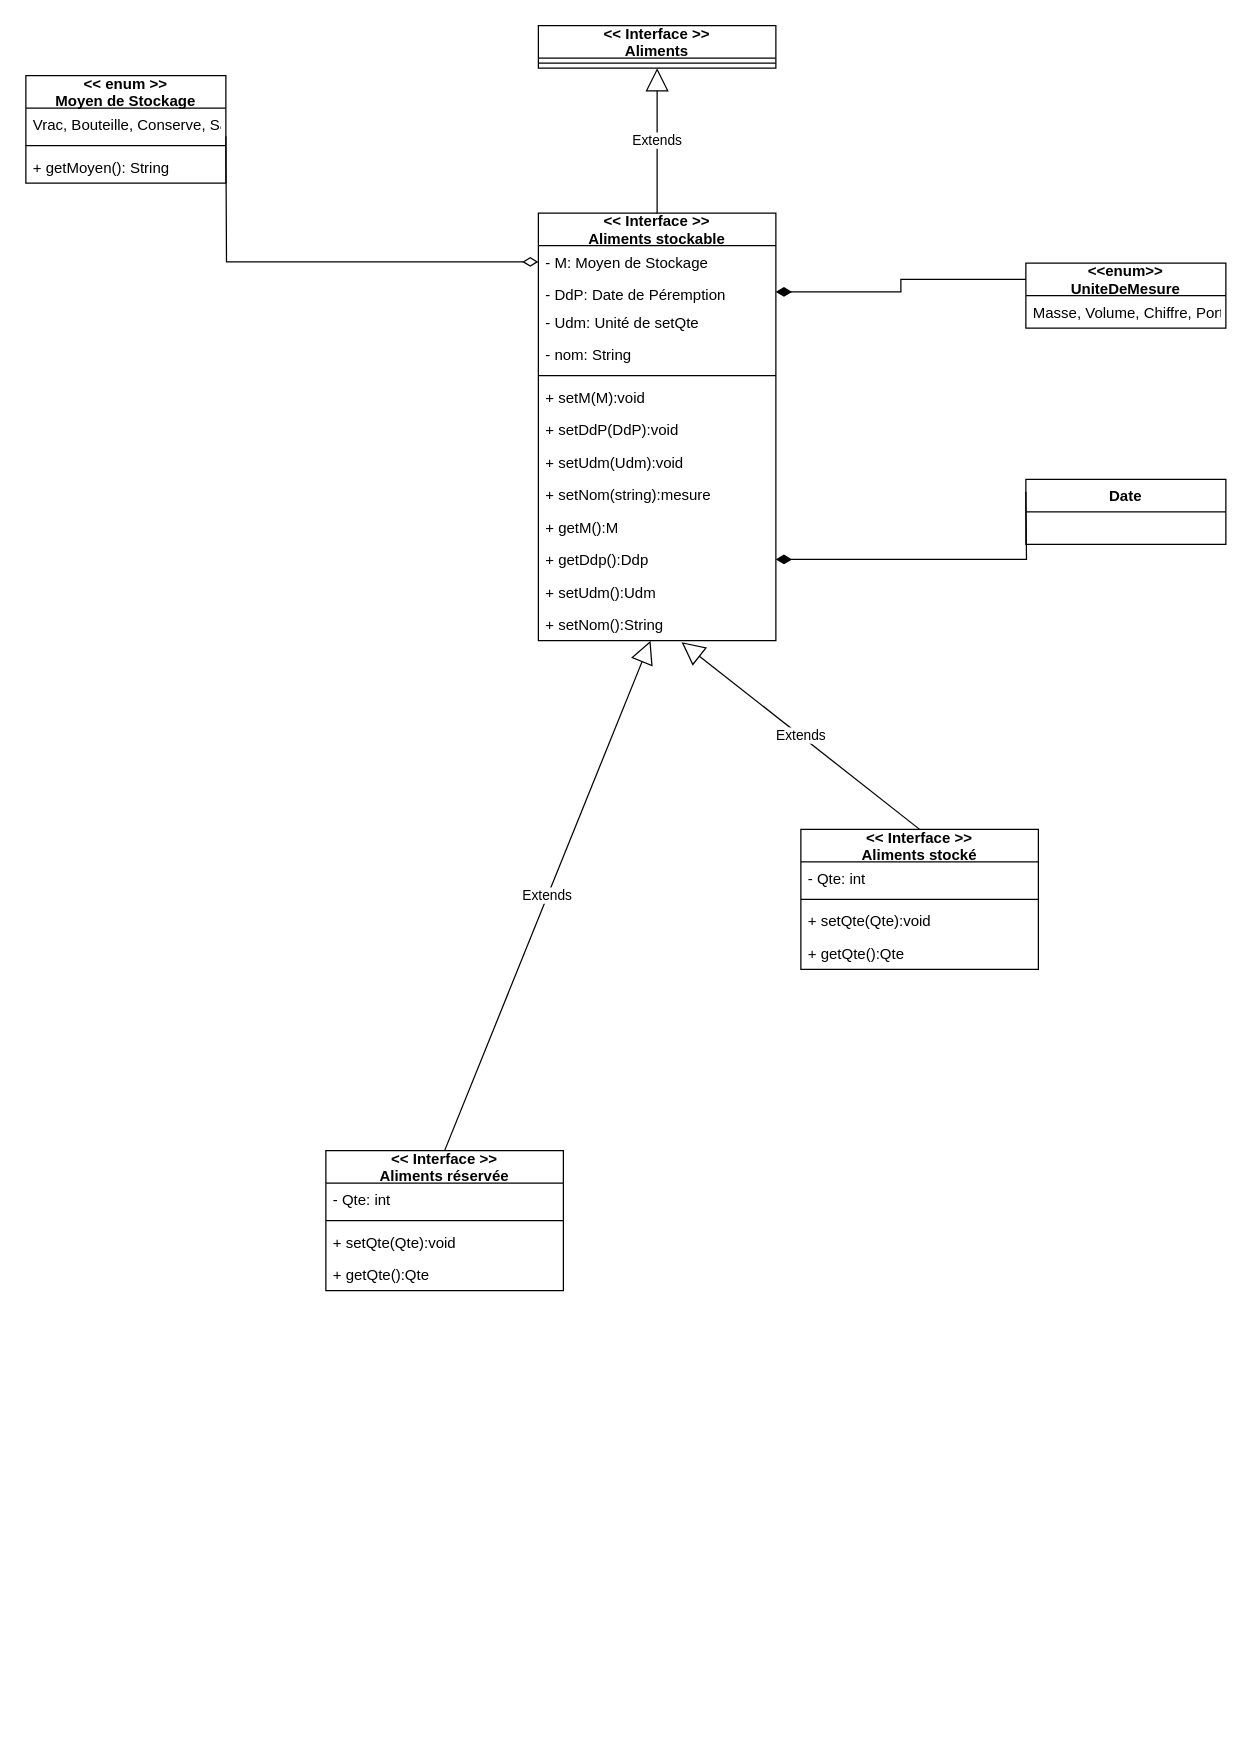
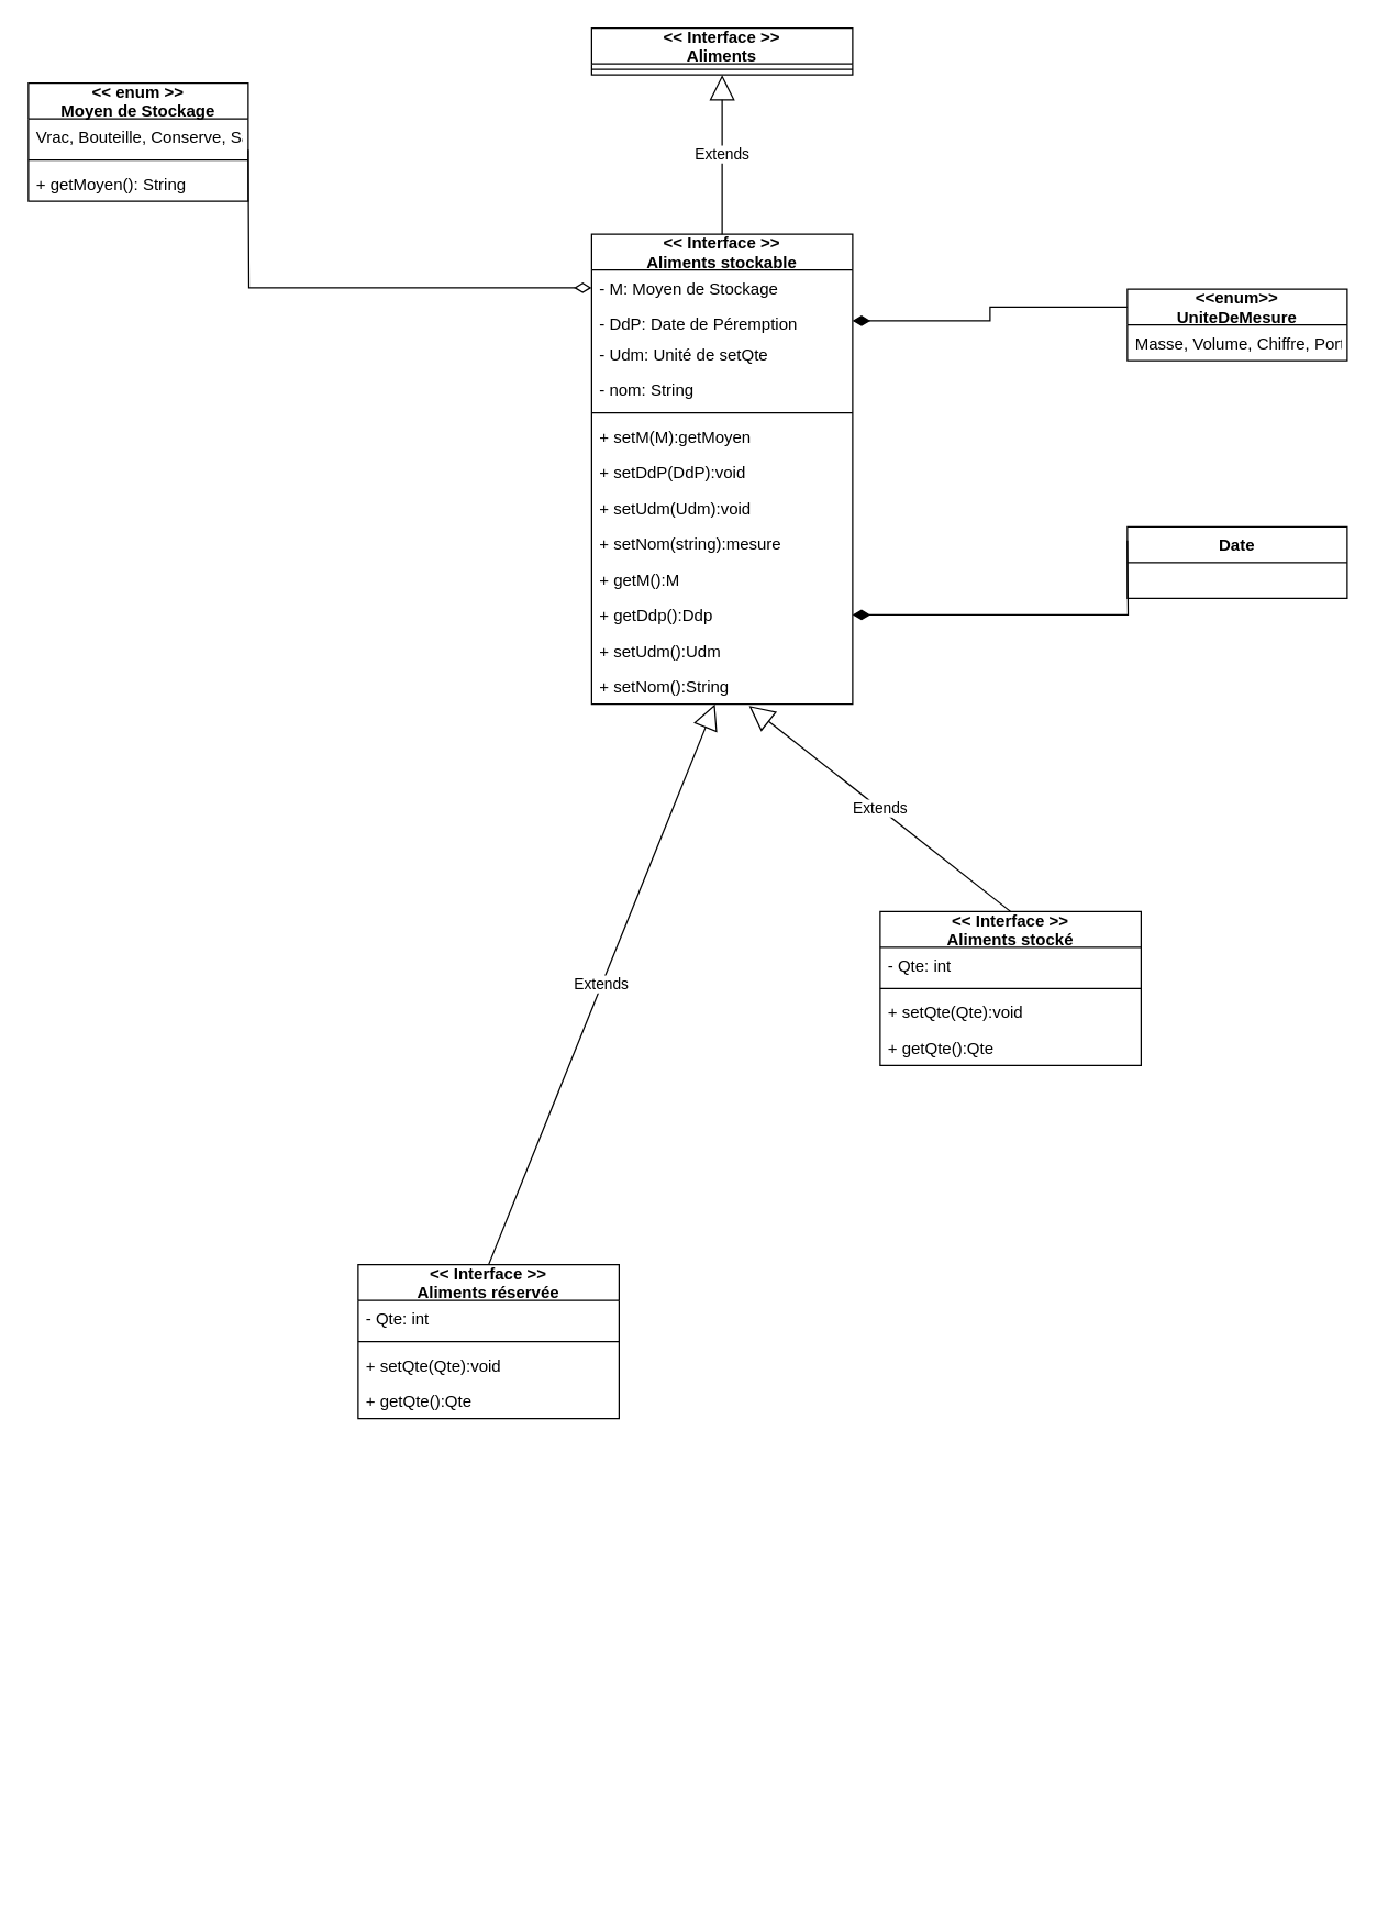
  <mxCell id="0" />
  <mxCell id="1" parent="0" />
  <mxCell id="2" value="" style="text;strokeColor=none;fillColor=none;align=left;verticalAlign=middle;spacingTop=-1;spacingLeft=4;spacingRight=4;rotatable=0;labelPosition=right;points=[];portConstraint=eastwest;" parent="1" vertex="1"><mxGeometry x="610" y="1360" width="20" height="14" as="geometry" /></mxCell>
  <mxCell id="3" value="" style="text;strokeColor=none;fillColor=none;align=left;verticalAlign=middle;spacingTop=-1;spacingLeft=4;spacingRight=4;rotatable=0;labelPosition=right;points=[];portConstraint=eastwest;" parent="1" vertex="1"><mxGeometry x="490" y="1270" width="20" height="14" as="geometry" /></mxCell>
  <mxCell id="4" value="&lt;&lt; enum &gt;&gt;&#10;Moyen de Stockage" style="swimlane;fontStyle=1;align=center;verticalAlign=middle;childLayout=stackLayout;horizontal=1;startSize=26;horizontalStack=0;resizeParent=1;resizeParentMax=0;resizeLast=0;collapsible=1;marginBottom=0;" parent="1" vertex="1"><mxGeometry x="20" y="60" width="160" height="86" as="geometry" /></mxCell>
  <mxCell id="5" value="Vrac, Bouteille, Conserve, Sachet" style="text;strokeColor=none;fillColor=none;align=left;verticalAlign=top;spacingLeft=4;spacingRight=4;overflow=hidden;rotatable=0;points=[[0,0.5],[1,0.5]];portConstraint=eastwest;" parent="4" vertex="1"><mxGeometry y="26" width="160" height="26" as="geometry" /></mxCell>
  <mxCell id="6" value="" style="line;strokeWidth=1;fillColor=none;align=left;verticalAlign=middle;spacingTop=-1;spacingLeft=3;spacingRight=3;rotatable=0;labelPosition=right;points=[];portConstraint=eastwest;strokeColor=inherit;" parent="4" vertex="1"><mxGeometry y="52" width="160" height="8" as="geometry" /></mxCell>
  <mxCell id="7" value="+ getMoyen(): String" style="text;strokeColor=none;fillColor=none;align=left;verticalAlign=top;spacingLeft=4;spacingRight=4;overflow=hidden;rotatable=0;points=[[0,0.5],[1,0.5]];portConstraint=eastwest;" parent="4" vertex="1"><mxGeometry y="60" width="160" height="26" as="geometry" /></mxCell>
  <mxCell id="8" value="Date" style="swimlane;fontStyle=1;align=center;verticalAlign=top;childLayout=stackLayout;horizontal=1;startSize=26;horizontalStack=0;resizeParent=1;resizeParentMax=0;resizeLast=0;collapsible=1;marginBottom=0;" parent="1" vertex="1"><mxGeometry x="820" y="383" width="160" height="52" as="geometry" /></mxCell>
  <mxCell id="9" style="edgeStyle=orthogonalEdgeStyle;rounded=0;orthogonalLoop=1;jettySize=auto;html=1;exitX=0;exitY=0.25;exitDx=0;exitDy=0;strokeWidth=1;endArrow=diamondThin;endFill=1;endSize=10;entryX=1;entryY=0.5;entryDx=0;entryDy=0;" parent="1" source="10" target="15" edge="1"><mxGeometry relative="1" as="geometry"><mxPoint x="710" y="270" as="targetPoint" /></mxGeometry></mxCell>
  <mxCell id="10" value="&lt;&lt;enum&gt;&gt;&#10;UniteDeMesure" style="swimlane;fontStyle=1;align=center;verticalAlign=middle;childLayout=stackLayout;horizontal=1;startSize=26;horizontalStack=0;resizeParent=1;resizeParentMax=0;resizeLast=0;collapsible=1;marginBottom=0;" parent="1" vertex="1"><mxGeometry x="820" y="210" width="160" height="52" as="geometry" /></mxCell>
  <mxCell id="11" value="Masse, Volume, Chiffre, Portion" style="text;strokeColor=none;fillColor=none;align=left;verticalAlign=top;spacingLeft=4;spacingRight=4;overflow=hidden;rotatable=0;points=[[0,0.5],[1,0.5]];portConstraint=eastwest;fontSize=12;" parent="10" vertex="1"><mxGeometry y="26" width="160" height="26" as="geometry" /></mxCell>
  <mxCell id="12" value="" style="text;strokeColor=none;fillColor=none;align=left;verticalAlign=middle;spacingTop=-1;spacingLeft=4;spacingRight=4;rotatable=0;labelPosition=right;points=[];portConstraint=eastwest;" parent="1" vertex="1"><mxGeometry x="480" y="1050" width="20" height="14" as="geometry" /></mxCell>
  <mxCell id="13" value="&lt;&lt; Interface &gt;&gt;&#10;Aliments stockable" style="swimlane;fontStyle=1;align=center;verticalAlign=middle;childLayout=stackLayout;horizontal=1;startSize=26;horizontalStack=0;resizeParent=1;resizeParentMax=0;resizeLast=0;collapsible=1;marginBottom=0;rounded=0;shadow=0;glass=0;" parent="1" vertex="1"><mxGeometry x="430" y="170" width="190" height="342" as="geometry"><mxRectangle x="270" y="150" width="100" height="30" as="alternateBounds" /></mxGeometry></mxCell>
  <mxCell id="14" value="- M: Moyen de Stockage" style="text;strokeColor=none;fillColor=none;align=left;verticalAlign=top;spacingLeft=4;spacingRight=4;overflow=hidden;rotatable=0;points=[[0,0.5],[1,0.5]];portConstraint=eastwest;fontSize=12;" parent="13" vertex="1"><mxGeometry y="26" width="190" height="26" as="geometry" /></mxCell>
  <mxCell id="15" value="- DdP: Date de Péremption" style="text;strokeColor=none;fillColor=none;align=left;verticalAlign=top;spacingLeft=4;spacingRight=4;overflow=hidden;rotatable=0;points=[[0,0.5],[1,0.5]];portConstraint=eastwest;" parent="13" vertex="1"><mxGeometry y="52" width="190" height="22" as="geometry" /></mxCell>
  <mxCell id="16" value="- Udm: Unité de setQte" style="text;strokeColor=none;fillColor=none;align=left;verticalAlign=top;spacingLeft=4;spacingRight=4;overflow=hidden;rotatable=0;points=[[0,0.5],[1,0.5]];portConstraint=eastwest;fontSize=12;" parent="13" vertex="1"><mxGeometry y="74" width="190" height="26" as="geometry" /></mxCell>
  <mxCell id="17" value="- nom: String" style="text;strokeColor=none;fillColor=none;align=left;verticalAlign=top;spacingLeft=4;spacingRight=4;overflow=hidden;rotatable=0;points=[[0,0.5],[1,0.5]];portConstraint=eastwest;fontSize=12;" parent="13" vertex="1"><mxGeometry y="100" width="190" height="26" as="geometry" /></mxCell>
  <mxCell id="18" value="" style="line;strokeWidth=1;fillColor=none;align=left;verticalAlign=middle;spacingTop=-1;spacingLeft=3;spacingRight=3;rotatable=0;labelPosition=right;points=[];portConstraint=eastwest;strokeColor=inherit;" parent="13" vertex="1"><mxGeometry y="126" width="190" height="8" as="geometry" /></mxCell>
- <mxCell id="19" value="+ setM(M):void" style="text;strokeColor=none;fillColor=none;align=left;verticalAlign=top;spacingLeft=4;spacingRight=4;overflow=hidden;rotatable=0;points=[[0,0.5],[1,0.5]];portConstraint=eastwest;" parent="13" vertex="1"><mxGeometry y="134" width="190" height="26" as="geometry" /></mxCell>
+ <mxCell id="19" value="+ setM(M):getMoyen" style="text;strokeColor=none;fillColor=none;align=left;verticalAlign=top;spacingLeft=4;spacingRight=4;overflow=hidden;rotatable=0;points=[[0,0.5],[1,0.5]];portConstraint=eastwest;" parent="13" vertex="1"><mxGeometry y="134" width="190" height="26" as="geometry" /></mxCell>
  <mxCell id="20" value="+ setDdP(DdP):void" style="text;strokeColor=none;fillColor=none;align=left;verticalAlign=top;spacingLeft=4;spacingRight=4;overflow=hidden;rotatable=0;points=[[0,0.5],[1,0.5]];portConstraint=eastwest;" parent="13" vertex="1"><mxGeometry y="160" width="190" height="26" as="geometry" /></mxCell>
  <mxCell id="21" value="+ setUdm(Udm):void" style="text;strokeColor=none;fillColor=none;align=left;verticalAlign=top;spacingLeft=4;spacingRight=4;overflow=hidden;rotatable=0;points=[[0,0.5],[1,0.5]];portConstraint=eastwest;" parent="13" vertex="1"><mxGeometry y="186" width="190" height="26" as="geometry" /></mxCell>
  <mxCell id="22" value="+ setNom(string):mesure" style="text;strokeColor=none;fillColor=none;align=left;verticalAlign=top;spacingLeft=4;spacingRight=4;overflow=hidden;rotatable=0;points=[[0,0.5],[1,0.5]];portConstraint=eastwest;" parent="13" vertex="1"><mxGeometry y="212" width="190" height="26" as="geometry" /></mxCell>
  <mxCell id="23" value="+ getM():M" style="text;strokeColor=none;fillColor=none;align=left;verticalAlign=top;spacingLeft=4;spacingRight=4;overflow=hidden;rotatable=0;points=[[0,0.5],[1,0.5]];portConstraint=eastwest;" parent="13" vertex="1"><mxGeometry y="238" width="190" height="26" as="geometry" /></mxCell>
  <mxCell id="24" value="+ getDdp():Ddp" style="text;strokeColor=none;fillColor=none;align=left;verticalAlign=top;spacingLeft=4;spacingRight=4;overflow=hidden;rotatable=0;points=[[0,0.5],[1,0.5]];portConstraint=eastwest;" parent="13" vertex="1"><mxGeometry y="264" width="190" height="26" as="geometry" /></mxCell>
  <mxCell id="25" value="+ setUdm():Udm" style="text;strokeColor=none;fillColor=none;align=left;verticalAlign=top;spacingLeft=4;spacingRight=4;overflow=hidden;rotatable=0;points=[[0,0.5],[1,0.5]];portConstraint=eastwest;" parent="13" vertex="1"><mxGeometry y="290" width="190" height="26" as="geometry" /></mxCell>
  <mxCell id="26" value="+ setNom():String" style="text;strokeColor=none;fillColor=none;align=left;verticalAlign=top;spacingLeft=4;spacingRight=4;overflow=hidden;rotatable=0;points=[[0,0.5],[1,0.5]];portConstraint=eastwest;" parent="13" vertex="1"><mxGeometry y="316" width="190" height="26" as="geometry" /></mxCell>
  <mxCell id="27" value="&lt;&lt; Interface &gt;&gt;&#10;Aliments" style="swimlane;fontStyle=1;align=center;verticalAlign=middle;childLayout=stackLayout;horizontal=1;startSize=26;horizontalStack=0;resizeParent=1;resizeParentMax=0;resizeLast=0;collapsible=1;marginBottom=0;rounded=0;shadow=0;glass=0;" parent="1" vertex="1"><mxGeometry x="430" y="20" width="190" height="34" as="geometry"><mxRectangle x="270" y="150" width="100" height="30" as="alternateBounds" /></mxGeometry></mxCell>
  <mxCell id="28" value="" style="line;strokeWidth=1;fillColor=none;align=left;verticalAlign=middle;spacingTop=-1;spacingLeft=3;spacingRight=3;rotatable=0;labelPosition=right;points=[];portConstraint=eastwest;strokeColor=inherit;" parent="27" vertex="1"><mxGeometry y="26" width="190" height="8" as="geometry" /></mxCell>
  <mxCell id="29" value="" style="text;strokeColor=none;fillColor=none;align=left;verticalAlign=middle;spacingTop=-1;spacingLeft=4;spacingRight=4;rotatable=0;labelPosition=right;points=[];portConstraint=eastwest;" parent="1" vertex="1"><mxGeometry x="570" y="1055" width="20" height="14" as="geometry" /></mxCell>
  <mxCell id="30" value="" style="text;strokeColor=none;fillColor=none;align=left;verticalAlign=middle;spacingTop=-1;spacingLeft=4;spacingRight=4;rotatable=0;labelPosition=right;points=[];portConstraint=eastwest;" parent="1" vertex="1"><mxGeometry x="430" y="1000" width="20" height="14" as="geometry" /></mxCell>
  <mxCell id="31" value="" style="text;strokeColor=none;fillColor=none;align=left;verticalAlign=middle;spacingTop=-1;spacingLeft=4;spacingRight=4;rotatable=0;labelPosition=right;points=[];portConstraint=eastwest;" parent="1" vertex="1"><mxGeometry x="310" y="910" width="20" height="14" as="geometry" /></mxCell>
  <mxCell id="32" value="&lt;&lt; Interface &gt;&gt;&#10;Aliments stocké" style="swimlane;fontStyle=1;align=center;verticalAlign=middle;childLayout=stackLayout;horizontal=1;startSize=26;horizontalStack=0;resizeParent=1;resizeParentMax=0;resizeLast=0;collapsible=1;marginBottom=0;rounded=0;shadow=0;glass=0;" parent="1" vertex="1"><mxGeometry x="640" y="663" width="190" height="112" as="geometry"><mxRectangle x="270" y="150" width="100" height="30" as="alternateBounds" /></mxGeometry></mxCell>
  <mxCell id="33" value="- Qte: int" style="text;strokeColor=none;fillColor=none;align=left;verticalAlign=top;spacingLeft=4;spacingRight=4;overflow=hidden;rotatable=0;points=[[0,0.5],[1,0.5]];portConstraint=eastwest;fontSize=12;" parent="32" vertex="1"><mxGeometry y="26" width="190" height="26" as="geometry" /></mxCell>
  <mxCell id="34" value="" style="line;strokeWidth=1;fillColor=none;align=left;verticalAlign=middle;spacingTop=-1;spacingLeft=3;spacingRight=3;rotatable=0;labelPosition=right;points=[];portConstraint=eastwest;strokeColor=inherit;" parent="32" vertex="1"><mxGeometry y="52" width="190" height="8" as="geometry" /></mxCell>
  <mxCell id="35" value="+ setQte(Qte):void" style="text;strokeColor=none;fillColor=none;align=left;verticalAlign=top;spacingLeft=4;spacingRight=4;overflow=hidden;rotatable=0;points=[[0,0.5],[1,0.5]];portConstraint=eastwest;" parent="32" vertex="1"><mxGeometry y="60" width="190" height="26" as="geometry" /></mxCell>
  <mxCell id="36" value="+ getQte():Qte" style="text;strokeColor=none;fillColor=none;align=left;verticalAlign=top;spacingLeft=4;spacingRight=4;overflow=hidden;rotatable=0;points=[[0,0.5],[1,0.5]];portConstraint=eastwest;" parent="32" vertex="1"><mxGeometry y="86" width="190" height="26" as="geometry" /></mxCell>
  <mxCell id="37" value="&lt;&lt; Interface &gt;&gt;&#10;Aliments réservée" style="swimlane;fontStyle=1;align=center;verticalAlign=middle;childLayout=stackLayout;horizontal=1;startSize=26;horizontalStack=0;resizeParent=1;resizeParentMax=0;resizeLast=0;collapsible=1;marginBottom=0;rounded=0;shadow=0;glass=0;" parent="1" vertex="1"><mxGeometry x="260" y="920" width="190" height="112" as="geometry"><mxRectangle x="270" y="150" width="100" height="30" as="alternateBounds" /></mxGeometry></mxCell>
  <mxCell id="38" value="- Qte: int" style="text;strokeColor=none;fillColor=none;align=left;verticalAlign=top;spacingLeft=4;spacingRight=4;overflow=hidden;rotatable=0;points=[[0,0.5],[1,0.5]];portConstraint=eastwest;fontSize=12;" parent="37" vertex="1"><mxGeometry y="26" width="190" height="26" as="geometry" /></mxCell>
  <mxCell id="39" value="" style="line;strokeWidth=1;fillColor=none;align=left;verticalAlign=middle;spacingTop=-1;spacingLeft=3;spacingRight=3;rotatable=0;labelPosition=right;points=[];portConstraint=eastwest;strokeColor=inherit;" parent="37" vertex="1"><mxGeometry y="52" width="190" height="8" as="geometry" /></mxCell>
  <mxCell id="40" value="+ setQte(Qte):void" style="text;strokeColor=none;fillColor=none;align=left;verticalAlign=top;spacingLeft=4;spacingRight=4;overflow=hidden;rotatable=0;points=[[0,0.5],[1,0.5]];portConstraint=eastwest;" parent="37" vertex="1"><mxGeometry y="60" width="190" height="26" as="geometry" /></mxCell>
  <mxCell id="41" value="+ getQte():Qte" style="text;strokeColor=none;fillColor=none;align=left;verticalAlign=top;spacingLeft=4;spacingRight=4;overflow=hidden;rotatable=0;points=[[0,0.5],[1,0.5]];portConstraint=eastwest;" parent="37" vertex="1"><mxGeometry y="86" width="190" height="26" as="geometry" /></mxCell>
  <mxCell id="42" value="Extends" style="endArrow=block;endSize=16;endFill=0;html=1;rounded=0;entryX=0.5;entryY=1;entryDx=0;entryDy=0;exitX=0.5;exitY=0;exitDx=0;exitDy=0;" parent="1" source="13" target="27" edge="1"><mxGeometry width="160" relative="1" as="geometry"><mxPoint x="725" y="170" as="sourcePoint" /><mxPoint x="720" y="200" as="targetPoint" /></mxGeometry></mxCell>
  <mxCell id="43" value="Extends" style="endArrow=block;endSize=16;endFill=0;html=1;rounded=0;entryX=0.603;entryY=1.047;entryDx=0;entryDy=0;exitX=0.5;exitY=0;exitDx=0;exitDy=0;entryPerimeter=0;" parent="1" source="32" target="26" edge="1"><mxGeometry width="160" relative="1" as="geometry"><mxPoint x="519.23" y="680" as="sourcePoint" /><mxPoint x="519.23" y="564" as="targetPoint" /></mxGeometry></mxCell>
  <mxCell id="44" value="Extends" style="endArrow=block;endSize=16;endFill=0;html=1;rounded=0;exitX=0.5;exitY=0;exitDx=0;exitDy=0;" parent="1" source="37" target="26" edge="1"><mxGeometry width="160" relative="1" as="geometry"><mxPoint x="365.77" y="924" as="sourcePoint" /><mxPoint x="150" y="825" as="targetPoint" /></mxGeometry></mxCell>
  <mxCell id="45" style="edgeStyle=orthogonalEdgeStyle;rounded=0;orthogonalLoop=1;jettySize=auto;html=1;exitX=0;exitY=0.25;exitDx=0;exitDy=0;strokeWidth=1;endArrow=diamondThin;endFill=1;endSize=10;entryX=1;entryY=0.5;entryDx=0;entryDy=0;" parent="1" target="24" edge="1"><mxGeometry relative="1" as="geometry"><mxPoint x="820" y="392.91" as="sourcePoint" /><mxPoint x="620" y="402.91" as="targetPoint" /></mxGeometry></mxCell>
  <mxCell id="46" style="edgeStyle=orthogonalEdgeStyle;rounded=0;orthogonalLoop=1;jettySize=auto;html=1;exitX=1;exitY=0.25;exitDx=0;exitDy=0;entryX=0;entryY=0.5;entryDx=0;entryDy=0;strokeWidth=1;fontSize=12;endArrow=diamondThin;endFill=0;endSize=10;" parent="1" target="14" edge="1"><mxGeometry relative="1" as="geometry"><mxPoint x="180" y="108.5" as="sourcePoint" /><mxPoint x="500" y="30" as="targetPoint" /></mxGeometry></mxCell>
